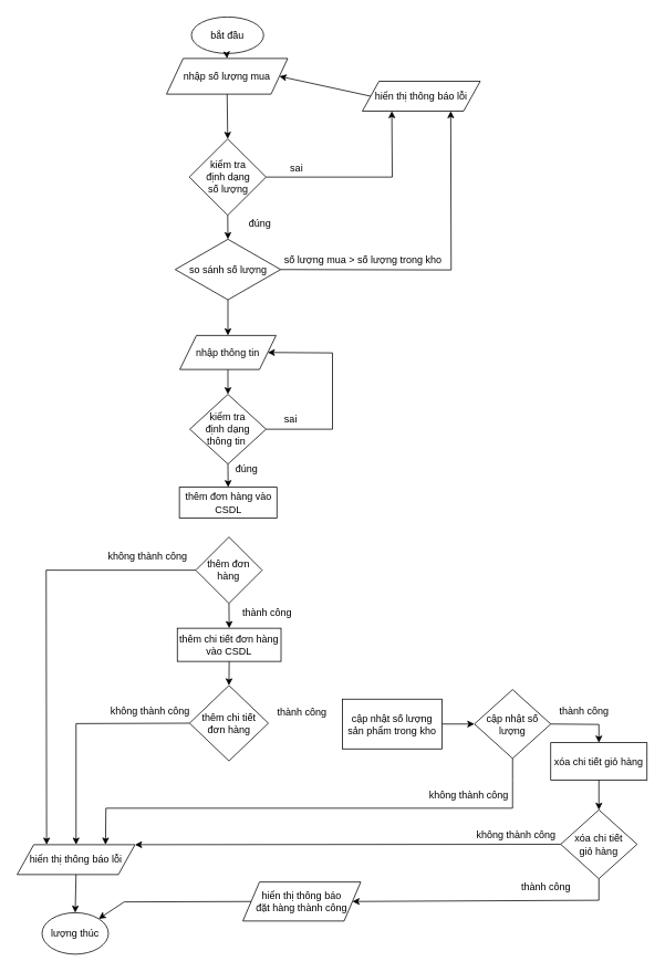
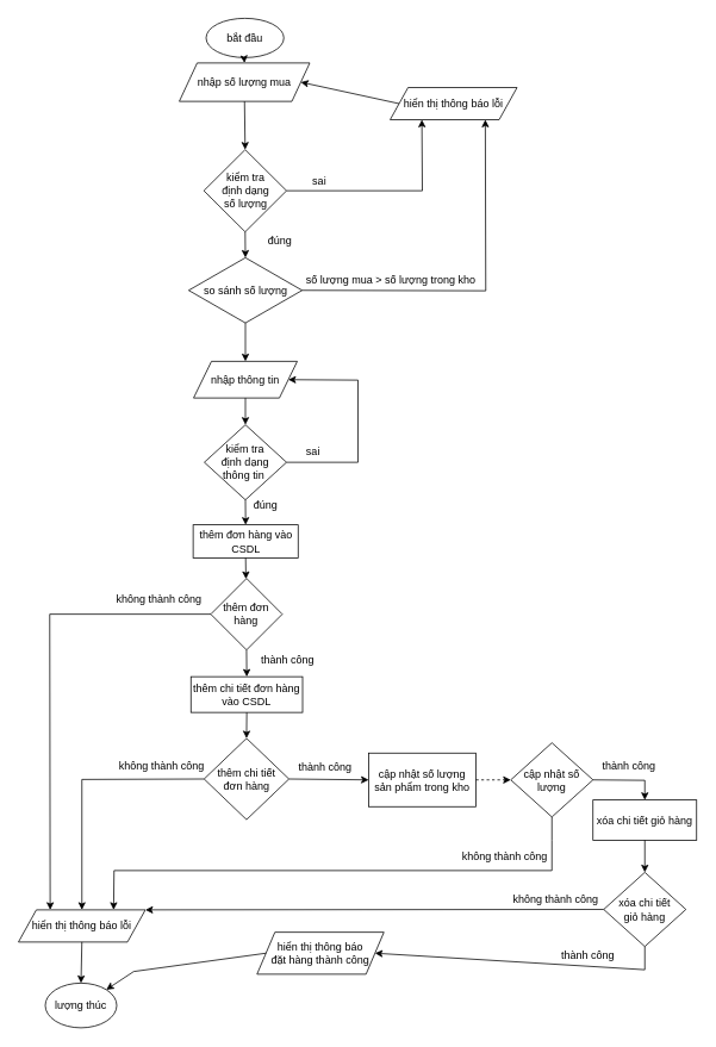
  <mxCell id="0" />
  <mxCell id="1" parent="0" />
  <mxCell id="2" value="bắt đầu" style="ellipse;whiteSpace=wrap;html=1;" parent="1" vertex="1"><mxGeometry x="230" y="20" width="87" height="44" as="geometry" /></mxCell>
  <mxCell id="3" value="" style="endArrow=classic;html=1;rounded=0;exitX=0.5;exitY=1;exitDx=0;exitDy=0;entryX=0.5;entryY=0;entryDx=0;entryDy=0;" edge="1" parent="1" target="4"><mxGeometry width="50" height="50" relative="1" as="geometry"><mxPoint x="272.5" y="64" as="sourcePoint" /><mxPoint x="272.861" y="120" as="targetPoint" /></mxGeometry></mxCell>
  <mxCell id="4" value="nhập số lượng mua" style="shape=parallelogram;perimeter=parallelogramPerimeter;whiteSpace=wrap;html=1;fixedSize=1;" vertex="1" parent="1"><mxGeometry x="200" y="70" width="146" height="43" as="geometry" /></mxCell>
  <mxCell id="5" value="kiểm tra &lt;br&gt;định dạng&lt;br&gt;số lượng" style="rhombus;whiteSpace=wrap;html=1;" vertex="1" parent="1"><mxGeometry x="227.5" y="167" width="92.5" height="92" as="geometry" /></mxCell>
  <mxCell id="6" value="" style="endArrow=classic;html=1;rounded=0;exitX=0.5;exitY=1;exitDx=0;exitDy=0;entryX=0.5;entryY=0;entryDx=0;entryDy=0;" edge="1" parent="1" source="4" target="5"><mxGeometry width="50" height="50" relative="1" as="geometry"><mxPoint x="418" y="187" as="sourcePoint" /><mxPoint x="468" y="137" as="targetPoint" /></mxGeometry></mxCell>
  <mxCell id="7" value="" style="endArrow=classic;html=1;rounded=0;entryX=0.25;entryY=1;entryDx=0;entryDy=0;exitX=1;exitY=0.5;exitDx=0;exitDy=0;" edge="1" parent="1" source="5" target="34"><mxGeometry width="50" height="50" relative="1" as="geometry"><mxPoint x="321" y="231" as="sourcePoint" /><mxPoint x="369" y="231" as="targetPoint" /><Array as="points"><mxPoint x="472" y="213" /></Array></mxGeometry></mxCell>
  <mxCell id="8" value="" style="endArrow=classic;html=1;rounded=0;exitX=0.5;exitY=1;exitDx=0;exitDy=0;entryX=0.5;entryY=0;entryDx=0;entryDy=0;" edge="1" parent="1" source="5" target="9"><mxGeometry width="50" height="50" relative="1" as="geometry"><mxPoint x="245" y="339" as="sourcePoint" /><mxPoint x="274" y="297" as="targetPoint" /></mxGeometry></mxCell>
  <mxCell id="9" value="so sánh số lượng" style="rhombus;whiteSpace=wrap;html=1;" vertex="1" parent="1"><mxGeometry x="210.5" y="288" width="127" height="73" as="geometry" /></mxCell>
  <mxCell id="10" value="" style="endArrow=classic;html=1;rounded=0;exitX=1;exitY=0.5;exitDx=0;exitDy=0;entryX=0.75;entryY=1;entryDx=0;entryDy=0;" edge="1" parent="1" source="9" target="34"><mxGeometry width="50" height="50" relative="1" as="geometry"><mxPoint x="493" y="360" as="sourcePoint" /><mxPoint x="463" y="364" as="targetPoint" /><Array as="points"><mxPoint x="543" y="325" /></Array></mxGeometry></mxCell>
  <mxCell id="11" value="" style="endArrow=classic;html=1;rounded=0;exitX=0.5;exitY=1;exitDx=0;exitDy=0;entryX=0.5;entryY=0;entryDx=0;entryDy=0;" edge="1" parent="1" source="9" target="13"><mxGeometry width="50" height="50" relative="1" as="geometry"><mxPoint x="220" y="577" as="sourcePoint" /><mxPoint x="275.25" y="437" as="targetPoint" /></mxGeometry></mxCell>
  <mxCell id="12" value="kiểm tra &lt;br&gt;định dạng&lt;br&gt;thông tin&amp;nbsp;" style="rhombus;whiteSpace=wrap;html=1;" vertex="1" parent="1"><mxGeometry x="228" y="475" width="92" height="84" as="geometry" /></mxCell>
  <mxCell id="13" value="nhập thông tin" style="shape=parallelogram;perimeter=parallelogramPerimeter;whiteSpace=wrap;html=1;fixedSize=1;" vertex="1" parent="1"><mxGeometry x="216" y="404" width="116" height="41" as="geometry" /></mxCell>
  <mxCell id="14" value="thêm đơn hàng vào CSDL" style="rounded=0;whiteSpace=wrap;html=1;" vertex="1" parent="1"><mxGeometry x="215.5" y="587" width="117.5" height="37" as="geometry" /></mxCell>
+ <mxCell id="15" value="" style="endArrow=classic;html=1;rounded=0;exitX=0.5;exitY=1;exitDx=0;exitDy=0;" edge="1" parent="1" source="14" target="16"><mxGeometry width="50" height="50" relative="1" as="geometry"><mxPoint x="236" y="752" as="sourcePoint" /><mxPoint x="275.75" y="661" as="targetPoint" /></mxGeometry></mxCell>
  <mxCell id="16" value="thêm đơn hàng" style="rhombus;whiteSpace=wrap;html=1;" vertex="1" parent="1"><mxGeometry x="235.25" y="647" width="80" height="80" as="geometry" /></mxCell>
  <mxCell id="17" value="" style="endArrow=classic;html=1;rounded=0;exitX=0;exitY=0.5;exitDx=0;exitDy=0;entryX=0.25;entryY=0;entryDx=0;entryDy=0;" edge="1" parent="1" source="16" target="43"><mxGeometry width="50" height="50" relative="1" as="geometry"><mxPoint x="235.25" y="687" as="sourcePoint" /><mxPoint x="11" y="257" as="targetPoint" /><Array as="points"><mxPoint x="55" y="687" /></Array></mxGeometry></mxCell>
  <mxCell id="18" value="" style="endArrow=classic;html=1;rounded=0;exitX=0.5;exitY=1;exitDx=0;exitDy=0;entryX=0.5;entryY=0;entryDx=0;entryDy=0;" edge="1" parent="1" source="16" target="19"><mxGeometry width="50" height="50" relative="1" as="geometry"><mxPoint x="275.25" y="727" as="sourcePoint" /><mxPoint x="275" y="769" as="targetPoint" /></mxGeometry></mxCell>
  <mxCell id="19" value="thêm chi tiết đơn hàng vào CSDL" style="rounded=0;whiteSpace=wrap;html=1;" vertex="1" parent="1"><mxGeometry x="213" y="757" width="125" height="40" as="geometry" /></mxCell>
  <mxCell id="20" value="thêm chi tiết&lt;br&gt;đơn hàng" style="rhombus;whiteSpace=wrap;html=1;" vertex="1" parent="1"><mxGeometry x="227.75" y="826" width="95" height="91" as="geometry" /></mxCell>
  <mxCell id="21" value="" style="endArrow=classic;html=1;rounded=0;exitX=0.5;exitY=1;exitDx=0;exitDy=0;entryX=0.5;entryY=0;entryDx=0;entryDy=0;" edge="1" parent="1" source="19" target="20"><mxGeometry width="50" height="50" relative="1" as="geometry"><mxPoint x="421" y="870" as="sourcePoint" /><mxPoint x="471" y="820" as="targetPoint" /></mxGeometry></mxCell>
  <mxCell id="22" value="" style="endArrow=classic;html=1;rounded=0;exitX=0;exitY=0.5;exitDx=0;exitDy=0;" edge="1" parent="1" source="20" target="43"><mxGeometry width="50" height="50" relative="1" as="geometry"><mxPoint x="245.25" y="697" as="sourcePoint" /><mxPoint x="87" y="927" as="targetPoint" /><Array as="points"><mxPoint x="91" y="872" /></Array></mxGeometry></mxCell>
+ <mxCell id="23" value="" style="endArrow=classic;html=1;rounded=0;exitX=1;exitY=0.5;exitDx=0;exitDy=0;entryX=0;entryY=0.5;entryDx=0;entryDy=0;" edge="1" parent="1" source="20" target="24"><mxGeometry width="50" height="50" relative="1" as="geometry"><mxPoint x="385" y="929" as="sourcePoint" /><mxPoint x="366" y="879" as="targetPoint" /></mxGeometry></mxCell>
  <mxCell id="24" value="cập nhật số lượng sản phẩm trong kho" style="rounded=0;whiteSpace=wrap;html=1;" vertex="1" parent="1"><mxGeometry x="412" y="842.5" width="120" height="60" as="geometry" /></mxCell>
  <mxCell id="25" value="cập nhật số lượng" style="rhombus;whiteSpace=wrap;html=1;" vertex="1" parent="1"><mxGeometry x="571" y="831" width="92" height="83" as="geometry" /></mxCell>
- <mxCell id="26" value="" style="endArrow=classic;html=1;rounded=0;exitX=1;exitY=0.5;exitDx=0;exitDy=0;entryX=0;entryY=0.5;entryDx=0;entryDy=0;" edge="1" parent="1" source="24" target="25"><mxGeometry width="50" height="50" relative="1" as="geometry"><mxPoint x="557" y="995" as="sourcePoint" /><mxPoint x="607" y="945" as="targetPoint" /></mxGeometry></mxCell>
+ <mxCell id="26" value="" style="endArrow=classic;html=1;rounded=0;exitX=1;exitY=0.5;exitDx=0;exitDy=0;entryX=0;entryY=0.5;entryDx=0;entryDy=0;dashed=1;" edge="1" parent="1" source="24" target="25"><mxGeometry width="50" height="50" relative="1" as="geometry"><mxPoint x="557" y="995" as="sourcePoint" /><mxPoint x="607" y="945" as="targetPoint" /></mxGeometry></mxCell>
  <mxCell id="27" value="xóa chi tiết giỏ hàng" style="rounded=0;whiteSpace=wrap;html=1;" vertex="1" parent="1"><mxGeometry x="663" y="895" width="116" height="45" as="geometry" /></mxCell>
  <mxCell id="28" value="xóa chi tiết &lt;br&gt;giỏ hàng" style="rhombus;whiteSpace=wrap;html=1;" vertex="1" parent="1"><mxGeometry x="675" y="976" width="92" height="83" as="geometry" /></mxCell>
  <mxCell id="29" value="" style="endArrow=classic;html=1;rounded=0;exitX=0.5;exitY=1;exitDx=0;exitDy=0;entryX=0.5;entryY=0;entryDx=0;entryDy=0;" edge="1" parent="1" source="27" target="28"><mxGeometry width="50" height="50" relative="1" as="geometry"><mxPoint x="721" y="987" as="sourcePoint" /><mxPoint x="752" y="1010" as="targetPoint" /></mxGeometry></mxCell>
  <mxCell id="30" value="" style="endArrow=classic;html=1;rounded=0;exitX=0.5;exitY=1;exitDx=0;exitDy=0;entryX=1;entryY=0.5;entryDx=0;entryDy=0;" edge="1" parent="1" source="28" target="31"><mxGeometry width="50" height="50" relative="1" as="geometry"><mxPoint x="721" y="1105" as="sourcePoint" /><mxPoint x="451" y="1064" as="targetPoint" /><Array as="points"><mxPoint x="721" y="1085" /></Array></mxGeometry></mxCell>
- <mxCell id="31" value="hiển thị thông báo &lt;br&gt;đặt hàng thành công" style="shape=parallelogram;perimeter=parallelogramPerimeter;whiteSpace=wrap;html=1;fixedSize=1;" vertex="1" parent="1"><mxGeometry x="292" y="1063" width="142" height="47" as="geometry" /></mxCell>
+ <mxCell id="31" value="hiển thị thông báo &lt;br&gt;đặt hàng thành công" style="shape=parallelogram;perimeter=parallelogramPerimeter;whiteSpace=wrap;html=1;fixedSize=1;" vertex="1" parent="1"><mxGeometry x="287" y="1043" width="142" height="47" as="geometry" /></mxCell>
  <mxCell id="32" value="" style="endArrow=classic;html=1;rounded=0;exitX=0;exitY=0.5;exitDx=0;exitDy=0;entryX=1;entryY=0;entryDx=0;entryDy=0;" edge="1" parent="1" source="31" target="33"><mxGeometry width="50" height="50" relative="1" as="geometry"><mxPoint x="91" y="1106" as="sourcePoint" /><mxPoint x="130" y="1131" as="targetPoint" /><Array as="points"><mxPoint x="149" y="1087" /></Array></mxGeometry></mxCell>
  <mxCell id="33" value="lượng thúc" style="ellipse;whiteSpace=wrap;html=1;" vertex="1" parent="1"><mxGeometry x="50" y="1100" width="80" height="50" as="geometry" /></mxCell>
  <mxCell id="34" value="hiển thị thông báo lỗi" style="shape=parallelogram;perimeter=parallelogramPerimeter;whiteSpace=wrap;html=1;fixedSize=1;" vertex="1" parent="1"><mxGeometry x="436" y="97.5" width="142" height="36" as="geometry" /></mxCell>
  <mxCell id="35" value="" style="endArrow=classic;html=1;rounded=0;exitX=0;exitY=0.5;exitDx=0;exitDy=0;entryX=1;entryY=0.5;entryDx=0;entryDy=0;" edge="1" parent="1" source="34" target="4"><mxGeometry width="50" height="50" relative="1" as="geometry"><mxPoint x="319" y="108" as="sourcePoint" /><mxPoint x="277" y="79" as="targetPoint" /></mxGeometry></mxCell>
  <mxCell id="36" value="sai" style="text;html=1;strokeColor=none;fillColor=none;align=center;verticalAlign=middle;whiteSpace=wrap;rounded=0;" vertex="1" parent="1"><mxGeometry x="327" y="188" width="60" height="30" as="geometry" /></mxCell>
  <mxCell id="37" value="số lượng mua &amp;gt; số lượng trong kho" style="text;html=1;strokeColor=none;fillColor=none;align=center;verticalAlign=middle;whiteSpace=wrap;rounded=0;" vertex="1" parent="1"><mxGeometry x="296" y="298" width="282" height="30" as="geometry" /></mxCell>
  <mxCell id="38" value="đúng" style="text;html=1;strokeColor=none;fillColor=none;align=center;verticalAlign=middle;whiteSpace=wrap;rounded=0;" vertex="1" parent="1"><mxGeometry x="283" y="254" width="60" height="30" as="geometry" /></mxCell>
  <mxCell id="39" value="sai" style="text;html=1;strokeColor=none;fillColor=none;align=center;verticalAlign=middle;whiteSpace=wrap;rounded=0;" vertex="1" parent="1"><mxGeometry x="320" y="490" width="60" height="30" as="geometry" /></mxCell>
  <mxCell id="40" value="đúng" style="text;html=1;strokeColor=none;fillColor=none;align=center;verticalAlign=middle;whiteSpace=wrap;rounded=0;" vertex="1" parent="1"><mxGeometry x="267" y="550" width="60" height="30" as="geometry" /></mxCell>
  <mxCell id="41" value="thành công" style="text;html=1;strokeColor=none;fillColor=none;align=center;verticalAlign=middle;whiteSpace=wrap;rounded=0;" vertex="1" parent="1"><mxGeometry x="322.75" y="849" width="81" height="20" as="geometry" /></mxCell>
  <mxCell id="42" value="không thành công" style="text;html=1;strokeColor=none;fillColor=none;align=center;verticalAlign=middle;whiteSpace=wrap;rounded=0;" vertex="1" parent="1"><mxGeometry x="126.75" y="661" width="101" height="20" as="geometry" /></mxCell>
  <mxCell id="43" value="hiển thị thông báo lỗi" style="shape=parallelogram;perimeter=parallelogramPerimeter;whiteSpace=wrap;html=1;fixedSize=1;" vertex="1" parent="1"><mxGeometry x="20" y="1018" width="142" height="36" as="geometry" /></mxCell>
  <mxCell id="44" value="không thành công" style="text;html=1;strokeColor=none;fillColor=none;align=center;verticalAlign=middle;whiteSpace=wrap;rounded=0;" vertex="1" parent="1"><mxGeometry x="130" y="846.5" width="101" height="20" as="geometry" /></mxCell>
  <mxCell id="45" value="thành công" style="text;html=1;strokeColor=none;fillColor=none;align=center;verticalAlign=middle;whiteSpace=wrap;rounded=0;" vertex="1" parent="1"><mxGeometry x="281" y="729" width="81" height="20" as="geometry" /></mxCell>
  <mxCell id="46" value="thành công" style="text;html=1;strokeColor=none;fillColor=none;align=center;verticalAlign=middle;whiteSpace=wrap;rounded=0;" vertex="1" parent="1"><mxGeometry x="663" y="846.5" width="81" height="20" as="geometry" /></mxCell>
  <mxCell id="47" value="" style="endArrow=classic;html=1;rounded=0;exitX=0.5;exitY=1;exitDx=0;exitDy=0;entryX=0.5;entryY=0;entryDx=0;entryDy=0;" edge="1" parent="1" source="43" target="33"><mxGeometry width="50" height="50" relative="1" as="geometry"><mxPoint x="245" y="1039" as="sourcePoint" /><mxPoint x="106" y="1087" as="targetPoint" /></mxGeometry></mxCell>
  <mxCell id="48" value="" style="endArrow=classic;html=1;rounded=0;exitX=0.5;exitY=1;exitDx=0;exitDy=0;entryX=0.75;entryY=0;entryDx=0;entryDy=0;" edge="1" parent="1" source="25" target="43"><mxGeometry width="50" height="50" relative="1" as="geometry"><mxPoint x="473" y="1034" as="sourcePoint" /><mxPoint x="197" y="1019" as="targetPoint" /><Array as="points"><mxPoint x="617" y="940" /><mxPoint x="617" y="974" /><mxPoint x="127" y="974" /></Array></mxGeometry></mxCell>
  <mxCell id="49" value="" style="endArrow=classic;html=1;rounded=0;exitX=1;exitY=0.5;exitDx=0;exitDy=0;entryX=0.5;entryY=0;entryDx=0;entryDy=0;" edge="1" parent="1" source="25" target="27"><mxGeometry width="50" height="50" relative="1" as="geometry"><mxPoint x="678" y="834" as="sourcePoint" /><mxPoint x="751" y="898" as="targetPoint" /><Array as="points"><mxPoint x="721" y="873" /></Array></mxGeometry></mxCell>
  <mxCell id="50" value="" style="endArrow=classic;html=1;rounded=0;exitX=0;exitY=0.5;exitDx=0;exitDy=0;entryX=1;entryY=0;entryDx=0;entryDy=0;" edge="1" parent="1" source="28" target="43"><mxGeometry width="50" height="50" relative="1" as="geometry"><mxPoint x="675" y="1063.5" as="sourcePoint" /><mxPoint x="180" y="1075" as="targetPoint" /></mxGeometry></mxCell>
  <mxCell id="51" value="không thành công" style="text;html=1;strokeColor=none;fillColor=none;align=center;verticalAlign=middle;whiteSpace=wrap;rounded=0;" vertex="1" parent="1"><mxGeometry x="514" y="948.5" width="101" height="20" as="geometry" /></mxCell>
  <mxCell id="52" value="thành công" style="text;html=1;strokeColor=none;fillColor=none;align=center;verticalAlign=middle;whiteSpace=wrap;rounded=0;" vertex="1" parent="1"><mxGeometry x="617" y="1059" width="81" height="20" as="geometry" /></mxCell>
  <mxCell id="53" value="không thành công" style="text;html=1;strokeColor=none;fillColor=none;align=center;verticalAlign=middle;whiteSpace=wrap;rounded=0;" vertex="1" parent="1"><mxGeometry x="571" y="996" width="101" height="20" as="geometry" /></mxCell>
  <mxCell id="54" value="" style="endArrow=classic;html=1;rounded=0;exitX=0.5;exitY=1;exitDx=0;exitDy=0;entryX=0.5;entryY=0;entryDx=0;entryDy=0;" edge="1" parent="1" source="13" target="12"><mxGeometry width="50" height="50" relative="1" as="geometry"><mxPoint x="399" y="521" as="sourcePoint" /><mxPoint x="449" y="471" as="targetPoint" /></mxGeometry></mxCell>
  <mxCell id="55" value="" style="endArrow=classic;html=1;rounded=0;exitX=0.5;exitY=1;exitDx=0;exitDy=0;entryX=0.5;entryY=0;entryDx=0;entryDy=0;" edge="1" parent="1" source="12" target="14"><mxGeometry width="50" height="50" relative="1" as="geometry"><mxPoint x="437" y="582" as="sourcePoint" /><mxPoint x="487" y="532" as="targetPoint" /></mxGeometry></mxCell>
  <mxCell id="56" value="" style="endArrow=classic;html=1;rounded=0;exitX=1;exitY=0.5;exitDx=0;exitDy=0;entryX=1;entryY=0.5;entryDx=0;entryDy=0;" edge="1" parent="1" source="12" target="13"><mxGeometry width="50" height="50" relative="1" as="geometry"><mxPoint x="367" y="554" as="sourcePoint" /><mxPoint x="544" y="517" as="targetPoint" /><Array as="points"><mxPoint x="400" y="517" /><mxPoint x="400" y="425" /></Array></mxGeometry></mxCell>
